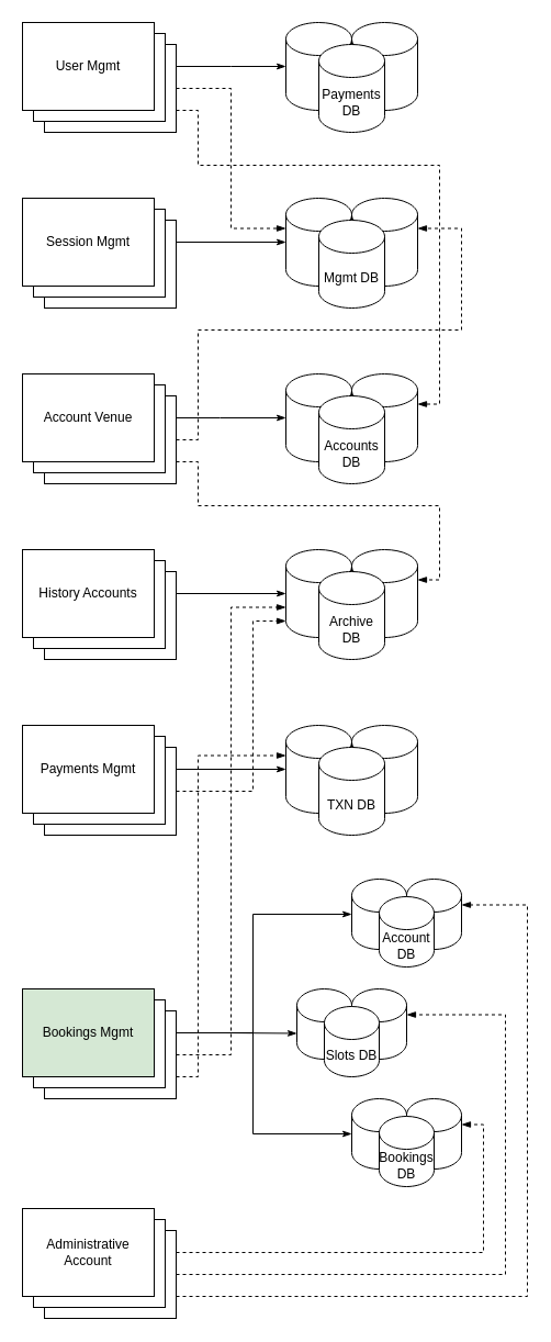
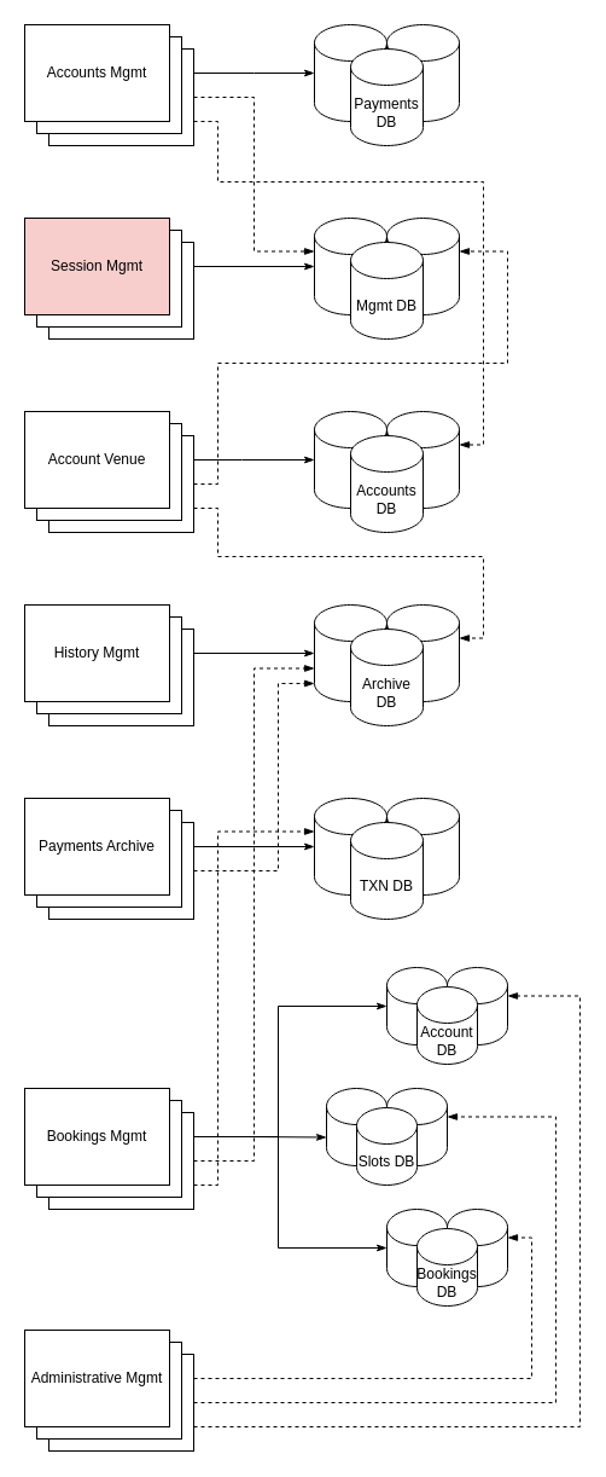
  <mxCell id="0" />
  <mxCell id="1" parent="0" />
  <mxCell id="2" style="edgeStyle=orthogonalEdgeStyle;rounded=0;orthogonalLoop=1;jettySize=auto;html=1;exitX=1;exitY=0.5;exitDx=0;exitDy=0;entryX=0;entryY=0.5;entryDx=0;entryDy=0;entryPerimeter=0;endArrow=classicThin;endFill=1;" edge="1" parent="1" source="26" target="16"><mxGeometry relative="1" as="geometry" /></mxCell>
  <mxCell id="3" style="edgeStyle=orthogonalEdgeStyle;rounded=0;orthogonalLoop=1;jettySize=auto;html=1;exitX=1;exitY=0.5;exitDx=0;exitDy=0;entryX=0;entryY=0.5;entryDx=0;entryDy=0;entryPerimeter=0;endArrow=classicThin;endFill=1;" edge="1" parent="1" source="22" target="12"><mxGeometry relative="1" as="geometry"><Array as="points"><mxPoint x="210" y="60" /><mxPoint x="210" y="60" /></Array></mxGeometry></mxCell>
  <mxCell id="4" style="edgeStyle=orthogonalEdgeStyle;rounded=0;orthogonalLoop=1;jettySize=auto;html=1;exitX=1;exitY=0.5;exitDx=0;exitDy=0;entryX=0;entryY=0.5;entryDx=0;entryDy=0;entryPerimeter=0;endArrow=classicThin;endFill=1;" edge="1" parent="1" source="34"><mxGeometry relative="1" as="geometry"><mxPoint x="260" y="380" as="targetPoint" /></mxGeometry></mxCell>
  <mxCell id="5" style="edgeStyle=orthogonalEdgeStyle;rounded=0;orthogonalLoop=1;jettySize=auto;html=1;exitX=1;exitY=0.5;exitDx=0;exitDy=0;entryX=0;entryY=0.5;entryDx=0;entryDy=0;entryPerimeter=0;endArrow=classicThin;endFill=1;" edge="1" parent="1" source="54" target="36"><mxGeometry relative="1" as="geometry"><mxPoint x="260" y="520" as="targetPoint" /></mxGeometry></mxCell>
  <mxCell id="6" style="edgeStyle=orthogonalEdgeStyle;rounded=0;orthogonalLoop=1;jettySize=auto;html=1;exitX=1;exitY=0.5;exitDx=0;exitDy=0;endArrow=classicThin;endFill=1;entryX=0;entryY=0;entryDx=0;entryDy=40.5;entryPerimeter=0;" edge="1" parent="1" source="54" target="40"><mxGeometry relative="1" as="geometry"><mxPoint x="270" y="620" as="targetPoint" /></mxGeometry></mxCell>
  <mxCell id="7" style="edgeStyle=orthogonalEdgeStyle;rounded=0;orthogonalLoop=1;jettySize=auto;html=1;exitX=1;exitY=0.5;exitDx=0;exitDy=0;entryX=0;entryY=0.5;entryDx=0;entryDy=0;entryPerimeter=0;endArrow=classicThin;endFill=1;" edge="1" parent="1" source="54" target="44"><mxGeometry relative="1" as="geometry"><mxPoint x="260" y="696" as="targetPoint" /></mxGeometry></mxCell>
  <mxCell id="8" style="edgeStyle=orthogonalEdgeStyle;rounded=0;orthogonalLoop=1;jettySize=auto;html=1;exitX=1;exitY=0.5;exitDx=0;exitDy=0;entryX=0;entryY=0.5;entryDx=0;entryDy=0;entryPerimeter=0;endArrow=classicThin;endFill=1;" edge="1" parent="1" source="58" target="48"><mxGeometry relative="1" as="geometry"><mxPoint x="-20" y="460" as="targetPoint" /></mxGeometry></mxCell>
  <mxCell id="9" style="edgeStyle=orthogonalEdgeStyle;rounded=0;orthogonalLoop=1;jettySize=auto;html=1;exitX=1;exitY=0.5;exitDx=0;exitDy=0;entryX=0;entryY=0.5;entryDx=0;entryDy=0;entryPerimeter=0;endArrow=classicThin;endFill=1;" edge="1" parent="1" source="62" target="68"><mxGeometry relative="1" as="geometry"><mxPoint x="260" y="540" as="targetPoint" /></mxGeometry></mxCell>
  <mxCell id="10" value="" style="group" vertex="1" connectable="0" parent="1"><mxGeometry x="260" y="20" width="120" height="100" as="geometry" /></mxCell>
  <mxCell id="11" value="" style="group" vertex="1" connectable="0" parent="10"><mxGeometry width="120" height="80" as="geometry" /></mxCell>
  <mxCell id="12" value="" style="shape=cylinder3;whiteSpace=wrap;html=1;boundedLbl=1;backgroundOutline=1;size=15;" vertex="1" parent="11"><mxGeometry width="60" height="80" as="geometry" /></mxCell>
  <mxCell id="13" value="" style="shape=cylinder3;whiteSpace=wrap;html=1;boundedLbl=1;backgroundOutline=1;size=15;" vertex="1" parent="11"><mxGeometry x="60" width="60" height="80" as="geometry" /></mxCell>
  <mxCell id="14" value="Payments DB" style="shape=cylinder3;whiteSpace=wrap;html=1;boundedLbl=1;backgroundOutline=1;size=15;" vertex="1" parent="10"><mxGeometry x="30" y="20" width="60" height="80" as="geometry" /></mxCell>
  <mxCell id="15" value="" style="group" vertex="1" connectable="0" parent="1"><mxGeometry x="260" y="180" width="120" height="100" as="geometry" /></mxCell>
  <mxCell id="16" value="" style="shape=cylinder3;whiteSpace=wrap;html=1;boundedLbl=1;backgroundOutline=1;size=15;" vertex="1" parent="15"><mxGeometry width="60" height="80" as="geometry" /></mxCell>
  <mxCell id="17" value="" style="shape=cylinder3;whiteSpace=wrap;html=1;boundedLbl=1;backgroundOutline=1;size=15;" vertex="1" parent="15"><mxGeometry x="60" width="60" height="80" as="geometry" /></mxCell>
  <mxCell id="18" value="Mgmt DB" style="shape=cylinder3;whiteSpace=wrap;html=1;boundedLbl=1;backgroundOutline=1;size=15;" vertex="1" parent="15"><mxGeometry x="30" y="20" width="60" height="80" as="geometry" /></mxCell>
  <mxCell id="19" value="" style="group" vertex="1" connectable="0" parent="1"><mxGeometry x="20" y="20" width="140" height="100" as="geometry" /></mxCell>
  <mxCell id="20" value="" style="rounded=0;whiteSpace=wrap;html=1;" vertex="1" parent="19"><mxGeometry x="20" y="20" width="120" height="80" as="geometry" /></mxCell>
  <mxCell id="21" value="" style="rounded=0;whiteSpace=wrap;html=1;" vertex="1" parent="19"><mxGeometry x="10" y="10" width="120" height="80" as="geometry" /></mxCell>
- <mxCell id="22" value="User Mgmt" style="rounded=0;whiteSpace=wrap;html=1;" vertex="1" parent="19"><mxGeometry width="120" height="80" as="geometry" /></mxCell>
+ <mxCell id="22" value="Accounts Mgmt" style="rounded=0;whiteSpace=wrap;html=1;" vertex="1" parent="19"><mxGeometry width="120" height="80" as="geometry" /></mxCell>
  <mxCell id="23" value="" style="group" vertex="1" connectable="0" parent="1"><mxGeometry x="20" y="180" width="140" height="100" as="geometry" /></mxCell>
  <mxCell id="24" value="" style="rounded=0;whiteSpace=wrap;html=1;" vertex="1" parent="23"><mxGeometry x="20" y="20" width="120" height="80" as="geometry" /></mxCell>
  <mxCell id="25" value="" style="rounded=0;whiteSpace=wrap;html=1;" vertex="1" parent="23"><mxGeometry x="10" y="10" width="120" height="80" as="geometry" /></mxCell>
- <mxCell id="26" value="Session Mgmt" style="rounded=0;whiteSpace=wrap;html=1;" vertex="1" parent="23"><mxGeometry width="120" height="80" as="geometry" /></mxCell>
+ <mxCell id="26" value="Session Mgmt" style="rounded=0;whiteSpace=wrap;html=1;fillColor=#f8cecc;" vertex="1" parent="23"><mxGeometry width="120" height="80" as="geometry" /></mxCell>
  <mxCell id="27" value="" style="group" vertex="1" connectable="0" parent="1"><mxGeometry x="260" y="340" width="120" height="100" as="geometry" /></mxCell>
  <mxCell id="28" value="" style="shape=cylinder3;whiteSpace=wrap;html=1;boundedLbl=1;backgroundOutline=1;size=15;" vertex="1" parent="27"><mxGeometry width="60" height="80" as="geometry" /></mxCell>
  <mxCell id="29" value="" style="shape=cylinder3;whiteSpace=wrap;html=1;boundedLbl=1;backgroundOutline=1;size=15;" vertex="1" parent="27"><mxGeometry x="60" width="60" height="80" as="geometry" /></mxCell>
  <mxCell id="30" value="Accounts DB" style="shape=cylinder3;whiteSpace=wrap;html=1;boundedLbl=1;backgroundOutline=1;size=15;" vertex="1" parent="27"><mxGeometry x="30" y="20" width="60" height="80" as="geometry" /></mxCell>
  <mxCell id="31" value="" style="group" vertex="1" connectable="0" parent="1"><mxGeometry x="20" y="340" width="140" height="100" as="geometry" /></mxCell>
  <mxCell id="32" value="" style="rounded=0;whiteSpace=wrap;html=1;" vertex="1" parent="31"><mxGeometry x="20" y="20" width="120" height="80" as="geometry" /></mxCell>
  <mxCell id="33" value="" style="rounded=0;whiteSpace=wrap;html=1;" vertex="1" parent="31"><mxGeometry x="10" y="10" width="120" height="80" as="geometry" /></mxCell>
  <mxCell id="34" value="Account Venue" style="rounded=0;whiteSpace=wrap;html=1;" vertex="1" parent="31"><mxGeometry width="120" height="80" as="geometry" /></mxCell>
  <mxCell id="35" value="" style="group" vertex="1" connectable="0" parent="1"><mxGeometry x="320" y="800" width="100" height="80" as="geometry" /></mxCell>
  <mxCell id="36" value="" style="shape=cylinder3;whiteSpace=wrap;html=1;boundedLbl=1;backgroundOutline=1;size=15;" vertex="1" parent="35"><mxGeometry width="50" height="64.0" as="geometry" /></mxCell>
  <mxCell id="37" value="" style="shape=cylinder3;whiteSpace=wrap;html=1;boundedLbl=1;backgroundOutline=1;size=15;" vertex="1" parent="35"><mxGeometry x="50" width="50" height="64.0" as="geometry" /></mxCell>
  <mxCell id="38" value="Account DB" style="shape=cylinder3;whiteSpace=wrap;html=1;boundedLbl=1;backgroundOutline=1;size=15;" vertex="1" parent="35"><mxGeometry x="25" y="16.0" width="50" height="64.0" as="geometry" /></mxCell>
  <mxCell id="39" value="" style="group" vertex="1" connectable="0" parent="1"><mxGeometry x="270" y="900" width="100" height="80" as="geometry" /></mxCell>
  <mxCell id="40" value="" style="shape=cylinder3;whiteSpace=wrap;html=1;boundedLbl=1;backgroundOutline=1;size=15;" vertex="1" parent="39"><mxGeometry width="50" height="64.0" as="geometry" /></mxCell>
  <mxCell id="41" value="" style="shape=cylinder3;whiteSpace=wrap;html=1;boundedLbl=1;backgroundOutline=1;size=15;" vertex="1" parent="39"><mxGeometry x="50" width="50" height="64.0" as="geometry" /></mxCell>
  <mxCell id="42" value="Slots DB" style="shape=cylinder3;whiteSpace=wrap;html=1;boundedLbl=1;backgroundOutline=1;size=15;" vertex="1" parent="39"><mxGeometry x="25" y="16.0" width="50" height="64.0" as="geometry" /></mxCell>
  <mxCell id="43" value="" style="group" vertex="1" connectable="0" parent="1"><mxGeometry x="320" y="1000" width="100" height="80" as="geometry" /></mxCell>
  <mxCell id="44" value="" style="shape=cylinder3;whiteSpace=wrap;html=1;boundedLbl=1;backgroundOutline=1;size=15;" vertex="1" parent="43"><mxGeometry width="50" height="64.0" as="geometry" /></mxCell>
  <mxCell id="45" value="" style="shape=cylinder3;whiteSpace=wrap;html=1;boundedLbl=1;backgroundOutline=1;size=15;" vertex="1" parent="43"><mxGeometry x="50" width="50" height="64.0" as="geometry" /></mxCell>
  <mxCell id="46" value="Bookings DB" style="shape=cylinder3;whiteSpace=wrap;html=1;boundedLbl=1;backgroundOutline=1;size=15;" vertex="1" parent="43"><mxGeometry x="25" y="16.0" width="50" height="64.0" as="geometry" /></mxCell>
  <mxCell id="47" value="" style="group" vertex="1" connectable="0" parent="1"><mxGeometry x="260" y="660" width="120" height="100" as="geometry" /></mxCell>
  <mxCell id="48" value="" style="shape=cylinder3;whiteSpace=wrap;html=1;boundedLbl=1;backgroundOutline=1;size=15;" vertex="1" parent="47"><mxGeometry width="60" height="80" as="geometry" /></mxCell>
  <mxCell id="49" value="" style="shape=cylinder3;whiteSpace=wrap;html=1;boundedLbl=1;backgroundOutline=1;size=15;" vertex="1" parent="47"><mxGeometry x="60" width="60" height="80" as="geometry" /></mxCell>
  <mxCell id="50" value="TXN DB" style="shape=cylinder3;whiteSpace=wrap;html=1;boundedLbl=1;backgroundOutline=1;size=15;" vertex="1" parent="47"><mxGeometry x="30" y="20" width="60" height="80" as="geometry" /></mxCell>
  <mxCell id="51" value="" style="group" vertex="1" connectable="0" parent="1"><mxGeometry x="20" y="900" width="140" height="100" as="geometry" /></mxCell>
  <mxCell id="52" value="" style="rounded=0;whiteSpace=wrap;html=1;" vertex="1" parent="51"><mxGeometry x="20" y="20" width="120" height="80" as="geometry" /></mxCell>
  <mxCell id="53" value="" style="rounded=0;whiteSpace=wrap;html=1;" vertex="1" parent="51"><mxGeometry x="10" y="10" width="120" height="80" as="geometry" /></mxCell>
- <mxCell id="54" value="Bookings Mgmt" style="rounded=0;whiteSpace=wrap;html=1;fillColor=#d5e8d4;" vertex="1" parent="51"><mxGeometry width="120" height="80" as="geometry" /></mxCell>
+ <mxCell id="54" value="Bookings Mgmt" style="rounded=0;whiteSpace=wrap;html=1;" vertex="1" parent="51"><mxGeometry width="120" height="80" as="geometry" /></mxCell>
  <mxCell id="55" value="" style="group" vertex="1" connectable="0" parent="1"><mxGeometry x="20" y="660" width="140" height="100" as="geometry" /></mxCell>
  <mxCell id="56" value="" style="rounded=0;whiteSpace=wrap;html=1;" vertex="1" parent="55"><mxGeometry x="20" y="20" width="120" height="80" as="geometry" /></mxCell>
  <mxCell id="57" value="" style="rounded=0;whiteSpace=wrap;html=1;" vertex="1" parent="55"><mxGeometry x="10" y="10" width="120" height="80" as="geometry" /></mxCell>
- <mxCell id="58" value="Payments Mgmt" style="rounded=0;whiteSpace=wrap;html=1;" vertex="1" parent="55"><mxGeometry width="120" height="80" as="geometry" /></mxCell>
+ <mxCell id="58" value="Payments Archive" style="rounded=0;whiteSpace=wrap;html=1;" vertex="1" parent="55"><mxGeometry width="120" height="80" as="geometry" /></mxCell>
  <mxCell id="59" value="" style="group" vertex="1" connectable="0" parent="1"><mxGeometry x="20" y="500" width="140" height="100" as="geometry" /></mxCell>
  <mxCell id="60" value="" style="rounded=0;whiteSpace=wrap;html=1;" vertex="1" parent="59"><mxGeometry x="20" y="20" width="120" height="80" as="geometry" /></mxCell>
  <mxCell id="61" value="" style="rounded=0;whiteSpace=wrap;html=1;" vertex="1" parent="59"><mxGeometry x="10" y="10" width="120" height="80" as="geometry" /></mxCell>
- <mxCell id="62" value="History Accounts" style="rounded=0;whiteSpace=wrap;html=1;" vertex="1" parent="59"><mxGeometry width="120" height="80" as="geometry" /></mxCell>
+ <mxCell id="62" value="History Mgmt" style="rounded=0;whiteSpace=wrap;html=1;" vertex="1" parent="59"><mxGeometry width="120" height="80" as="geometry" /></mxCell>
  <mxCell id="63" value="" style="group" vertex="1" connectable="0" parent="1"><mxGeometry x="20" y="1100" width="140" height="100" as="geometry" /></mxCell>
  <mxCell id="64" value="" style="rounded=0;whiteSpace=wrap;html=1;" vertex="1" parent="63"><mxGeometry x="20" y="20" width="120" height="80" as="geometry" /></mxCell>
  <mxCell id="65" value="" style="rounded=0;whiteSpace=wrap;html=1;" vertex="1" parent="63"><mxGeometry x="10" y="10" width="120" height="80" as="geometry" /></mxCell>
- <mxCell id="66" value="Administrative Account" style="rounded=0;whiteSpace=wrap;html=1;" vertex="1" parent="63"><mxGeometry width="120" height="80" as="geometry" /></mxCell>
+ <mxCell id="66" value="Administrative Mgmt" style="rounded=0;whiteSpace=wrap;html=1;" vertex="1" parent="63"><mxGeometry width="120" height="80" as="geometry" /></mxCell>
  <mxCell id="67" value="" style="group" vertex="1" connectable="0" parent="1"><mxGeometry x="260" y="500" width="120" height="100" as="geometry" /></mxCell>
  <mxCell id="68" value="" style="shape=cylinder3;whiteSpace=wrap;html=1;boundedLbl=1;backgroundOutline=1;size=15;" vertex="1" parent="67"><mxGeometry width="60" height="80" as="geometry" /></mxCell>
  <mxCell id="69" value="" style="shape=cylinder3;whiteSpace=wrap;html=1;boundedLbl=1;backgroundOutline=1;size=15;" vertex="1" parent="67"><mxGeometry x="60" width="60" height="80" as="geometry" /></mxCell>
  <mxCell id="70" value="Archive DB" style="shape=cylinder3;whiteSpace=wrap;html=1;boundedLbl=1;backgroundOutline=1;size=15;" vertex="1" parent="67"><mxGeometry x="30" y="20" width="60" height="80" as="geometry" /></mxCell>
  <mxCell id="71" style="edgeStyle=orthogonalEdgeStyle;rounded=0;orthogonalLoop=1;jettySize=auto;html=1;exitX=1;exitY=0.5;exitDx=0;exitDy=0;entryX=0;entryY=0;entryDx=0;entryDy=27.5;entryPerimeter=0;dashed=1;endArrow=blockThin;endFill=1;" edge="1" parent="1" source="20" target="16"><mxGeometry relative="1" as="geometry" /></mxCell>
  <mxCell id="72" style="edgeStyle=orthogonalEdgeStyle;rounded=0;orthogonalLoop=1;jettySize=auto;html=1;exitX=1;exitY=0.75;exitDx=0;exitDy=0;entryX=1;entryY=0;entryDx=0;entryDy=27.5;entryPerimeter=0;dashed=1;endArrow=blockThin;endFill=1;" edge="1" parent="1" source="20" target="29"><mxGeometry relative="1" as="geometry"><Array as="points"><mxPoint x="180" y="100" /><mxPoint x="180" y="150" /><mxPoint x="400" y="150" /><mxPoint x="400" y="368" /></Array></mxGeometry></mxCell>
  <mxCell id="73" style="edgeStyle=orthogonalEdgeStyle;rounded=0;orthogonalLoop=1;jettySize=auto;html=1;exitX=1;exitY=0.5;exitDx=0;exitDy=0;entryX=1;entryY=0;entryDx=0;entryDy=27.5;entryPerimeter=0;dashed=1;endArrow=blockThin;endFill=1;" edge="1" parent="1" source="32" target="17"><mxGeometry relative="1" as="geometry"><Array as="points"><mxPoint x="180" y="400" /><mxPoint x="180" y="300" /><mxPoint x="420" y="300" /><mxPoint x="420" y="208" /></Array></mxGeometry></mxCell>
  <mxCell id="74" style="edgeStyle=orthogonalEdgeStyle;rounded=0;orthogonalLoop=1;jettySize=auto;html=1;exitX=1;exitY=0.5;exitDx=0;exitDy=0;entryX=0;entryY=0;entryDx=0;entryDy=52.5;entryPerimeter=0;dashed=1;endArrow=blockThin;endFill=1;" edge="1" parent="1" source="52" target="68"><mxGeometry relative="1" as="geometry" /></mxCell>
  <mxCell id="75" style="edgeStyle=orthogonalEdgeStyle;rounded=0;orthogonalLoop=1;jettySize=auto;html=1;exitX=1;exitY=0.75;exitDx=0;exitDy=0;entryX=0;entryY=0;entryDx=0;entryDy=27.5;entryPerimeter=0;dashed=1;endArrow=blockThin;endFill=1;" edge="1" parent="1" source="52" target="48"><mxGeometry relative="1" as="geometry"><Array as="points"><mxPoint x="180" y="980" /><mxPoint x="180" y="688" /></Array></mxGeometry></mxCell>
  <mxCell id="76" style="edgeStyle=orthogonalEdgeStyle;rounded=0;orthogonalLoop=1;jettySize=auto;html=1;exitX=1;exitY=0.75;exitDx=0;exitDy=0;entryX=1;entryY=0;entryDx=0;entryDy=27.5;entryPerimeter=0;dashed=1;endArrow=blockThin;endFill=1;" edge="1" parent="1" source="32" target="69"><mxGeometry relative="1" as="geometry"><Array as="points"><mxPoint x="180" y="420" /><mxPoint x="180" y="460" /><mxPoint x="400" y="460" /><mxPoint x="400" y="528" /></Array></mxGeometry></mxCell>
  <mxCell id="77" style="edgeStyle=orthogonalEdgeStyle;rounded=0;orthogonalLoop=1;jettySize=auto;html=1;exitX=1;exitY=0.25;exitDx=0;exitDy=0;entryX=1;entryY=0;entryDx=0;entryDy=23.5;entryPerimeter=0;dashed=1;endArrow=blockThin;endFill=1;" edge="1" parent="1" source="64" target="45"><mxGeometry relative="1" as="geometry" /></mxCell>
  <mxCell id="78" style="edgeStyle=orthogonalEdgeStyle;rounded=0;orthogonalLoop=1;jettySize=auto;html=1;exitX=1;exitY=0.5;exitDx=0;exitDy=0;entryX=1;entryY=0;entryDx=0;entryDy=23.5;entryPerimeter=0;dashed=1;endArrow=blockThin;endFill=1;" edge="1" parent="1" source="64" target="41"><mxGeometry relative="1" as="geometry"><Array as="points"><mxPoint x="460" y="1160" /><mxPoint x="460" y="924" /></Array></mxGeometry></mxCell>
  <mxCell id="79" style="edgeStyle=orthogonalEdgeStyle;rounded=0;orthogonalLoop=1;jettySize=auto;html=1;exitX=1;exitY=0.75;exitDx=0;exitDy=0;entryX=1;entryY=0;entryDx=0;entryDy=23.5;entryPerimeter=0;dashed=1;endArrow=blockThin;endFill=1;" edge="1" parent="1" source="64" target="37"><mxGeometry relative="1" as="geometry"><Array as="points"><mxPoint x="480" y="1180" /><mxPoint x="480" y="824" /></Array></mxGeometry></mxCell>
  <mxCell id="80" style="edgeStyle=orthogonalEdgeStyle;rounded=0;orthogonalLoop=1;jettySize=auto;html=1;exitX=1;exitY=0.5;exitDx=0;exitDy=0;entryX=0;entryY=1;entryDx=0;entryDy=-15;entryPerimeter=0;dashed=1;endArrow=blockThin;endFill=1;" edge="1" parent="1" source="56" target="68"><mxGeometry relative="1" as="geometry"><Array as="points"><mxPoint x="230" y="720" /><mxPoint x="230" y="565" /></Array></mxGeometry></mxCell>
